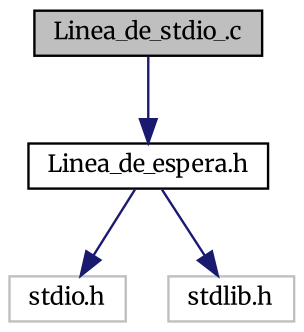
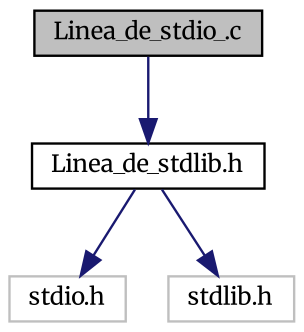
  digraph {
    fontname=Merriweather
    node [color=black fillcolor=white fontname=Merriweather fontsize=10 shape=record style=filled]
    edge [color=midnightblue fontname=Merriweather fontsize=10 labelfontname=Helvetica labelfontsize=10 style=solid]
    n1 [fillcolor=grey75 fontcolor=black height=0.2 label="Linea_de_stdio_.c" width=0.4]
-   n2 [height=0.2 label="Linea_de_espera.h" width=0.4]
+   n2 [height=0.2 label="Linea_de_stdlib.h" width=0.4]
    n3 [color=grey75 height=0.2 label="stdio.h" width=0.4]
    n4 [color=grey75 height=0.2 label="stdlib.h" width=0.4]
    n1 -> n2
    n2 -> n3
    n2 -> n4
  }
